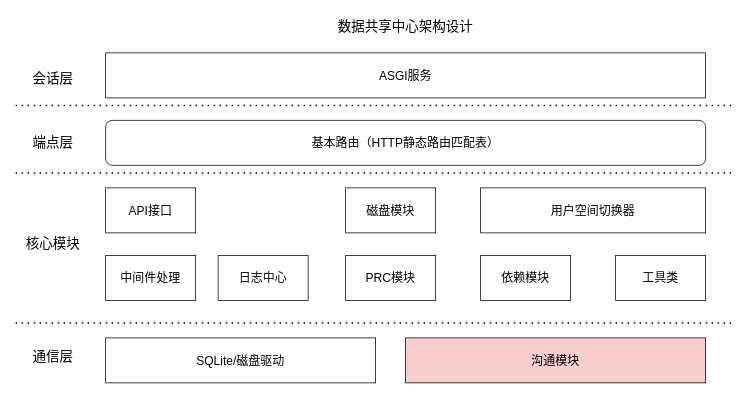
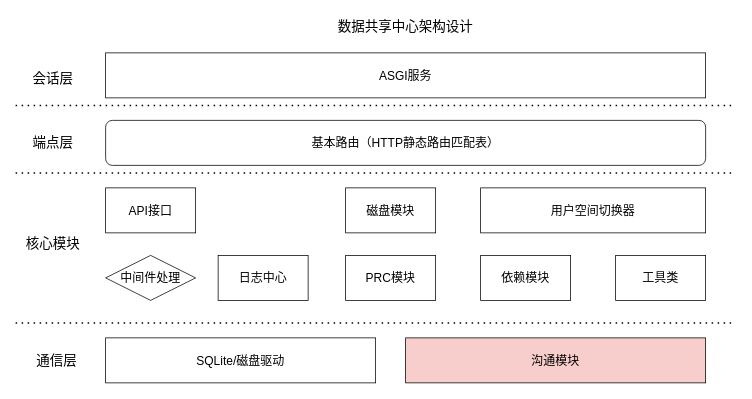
  <mxCell id="0" />
  <mxCell id="1" parent="0" />
  <mxCell id="2" value="API接口" style="rounded=0;whiteSpace=wrap;html=1;fontSize=16;" parent="1" vertex="1"><mxGeometry x="140" y="250" width="120" height="60" as="geometry" /></mxCell>
  <mxCell id="3" value="磁盘模块" style="rounded=0;whiteSpace=wrap;html=1;fontSize=16;" parent="1" vertex="1"><mxGeometry x="460" y="250" width="120" height="60" as="geometry" /></mxCell>
  <mxCell id="4" value="用户空间切换器" style="rounded=0;whiteSpace=wrap;html=1;fontSize=16;" parent="1" vertex="1"><mxGeometry x="640" y="250" width="300" height="60" as="geometry" /></mxCell>
- <mxCell id="5" value="中间件处理" style="rounded=0;whiteSpace=wrap;html=1;fontSize=16;" parent="1" vertex="1"><mxGeometry x="140" y="340" width="120" height="60" as="geometry" /></mxCell>
+ <mxCell id="5" value="中间件处理" style="rhombus;whiteSpace=wrap;html=1;fontSize=16;" parent="1" vertex="1"><mxGeometry x="140" y="340" width="120" height="60" as="geometry" /></mxCell>
  <mxCell id="6" value="日志中心" style="rounded=0;whiteSpace=wrap;html=1;fontSize=16;" parent="1" vertex="1"><mxGeometry x="290" y="340" width="120" height="60" as="geometry" /></mxCell>
  <mxCell id="7" value="PRC模块" style="rounded=0;whiteSpace=wrap;html=1;fontSize=16;" parent="1" vertex="1"><mxGeometry x="460" y="340" width="120" height="60" as="geometry" /></mxCell>
  <mxCell id="8" value="依赖模块" style="rounded=0;whiteSpace=wrap;html=1;fontSize=16;" parent="1" vertex="1"><mxGeometry x="640" y="340" width="120" height="60" as="geometry" /></mxCell>
  <mxCell id="9" value="工具类" style="rounded=0;whiteSpace=wrap;html=1;fontSize=16;" parent="1" vertex="1"><mxGeometry x="820" y="340" width="120" height="60" as="geometry" /></mxCell>
  <mxCell id="10" value="SQLite/磁盘驱动" style="rounded=0;whiteSpace=wrap;html=1;fontSize=16;" parent="1" vertex="1"><mxGeometry x="140" y="450" width="360" height="60" as="geometry" /></mxCell>
  <mxCell id="11" value="沟通模块" style="rounded=0;whiteSpace=wrap;html=1;fontSize=16;fillColor=#f8cecc;" parent="1" vertex="1"><mxGeometry x="540" y="450" width="400" height="60" as="geometry" /></mxCell>
  <mxCell id="12" value="基本路由（HTTP静态路由匹配表）" style="whiteSpace=wrap;html=1;fontSize=16;rounded=1;" parent="1" vertex="1"><mxGeometry x="140" y="160" width="800" height="60" as="geometry" /></mxCell>
  <mxCell id="13" value="ASGI服务" style="rounded=0;whiteSpace=wrap;html=1;fontSize=16;" parent="1" vertex="1"><mxGeometry x="140" y="70" width="800" height="60" as="geometry" /></mxCell>
  <mxCell id="14" value="数据共享中心架构设计" style="text;html=1;strokeColor=none;fillColor=none;align=center;verticalAlign=middle;whiteSpace=wrap;rounded=0;fontSize=18;" parent="1" vertex="1"><mxGeometry x="320" y="20" width="440" height="30" as="geometry" /></mxCell>
  <mxCell id="15" value="" style="endArrow=none;dashed=1;html=1;dashPattern=1 3;strokeWidth=2;rounded=0;fontSize=18;" parent="1" edge="1"><mxGeometry width="50" height="50" relative="1" as="geometry"><mxPoint x="20" y="140" as="sourcePoint" /><mxPoint x="980" y="140" as="targetPoint" /></mxGeometry></mxCell>
  <mxCell id="16" value="" style="endArrow=none;dashed=1;html=1;dashPattern=1 3;strokeWidth=2;rounded=0;fontSize=18;" parent="1" edge="1"><mxGeometry width="50" height="50" relative="1" as="geometry"><mxPoint x="20" y="230" as="sourcePoint" /><mxPoint x="980" y="230" as="targetPoint" /></mxGeometry></mxCell>
  <mxCell id="17" value="" style="endArrow=none;dashed=1;html=1;dashPattern=1 3;strokeWidth=2;rounded=0;fontSize=18;" parent="1" edge="1"><mxGeometry width="50" height="50" relative="1" as="geometry"><mxPoint x="20" y="430" as="sourcePoint" /><mxPoint x="980" y="430" as="targetPoint" /></mxGeometry></mxCell>
  <mxCell id="18" value="会话层" style="text;html=1;strokeColor=none;fillColor=none;align=center;verticalAlign=middle;whiteSpace=wrap;rounded=0;fontSize=18;" parent="1" vertex="1"><mxGeometry x="20" y="90" width="100" height="30" as="geometry" /></mxCell>
  <mxCell id="19" value="端点层" style="text;html=1;strokeColor=none;fillColor=none;align=center;verticalAlign=middle;whiteSpace=wrap;rounded=0;fontSize=18;" parent="1" vertex="1"><mxGeometry x="20" y="175" width="100" height="30" as="geometry" /></mxCell>
  <mxCell id="20" value="核心模块" style="text;html=1;strokeColor=none;fillColor=none;align=center;verticalAlign=middle;whiteSpace=wrap;rounded=0;fontSize=18;" parent="1" vertex="1"><mxGeometry x="20" y="310" width="100" height="30" as="geometry" /></mxCell>
- <mxCell id="21" value="通信层" style="text;html=1;strokeColor=none;fillColor=none;align=center;verticalAlign=middle;whiteSpace=wrap;rounded=0;fontSize=18;" parent="1" vertex="1"><mxGeometry x="20" y="460" width="100" height="30" as="geometry" /></mxCell>
+ <mxCell id="21" value="通信层" style="text;html=1;strokeColor=none;fillColor=none;align=center;verticalAlign=middle;whiteSpace=wrap;rounded=0;fontSize=18;" parent="1" vertex="1"><mxGeometry x="25" y="465" width="100" height="30" as="geometry" /></mxCell>
